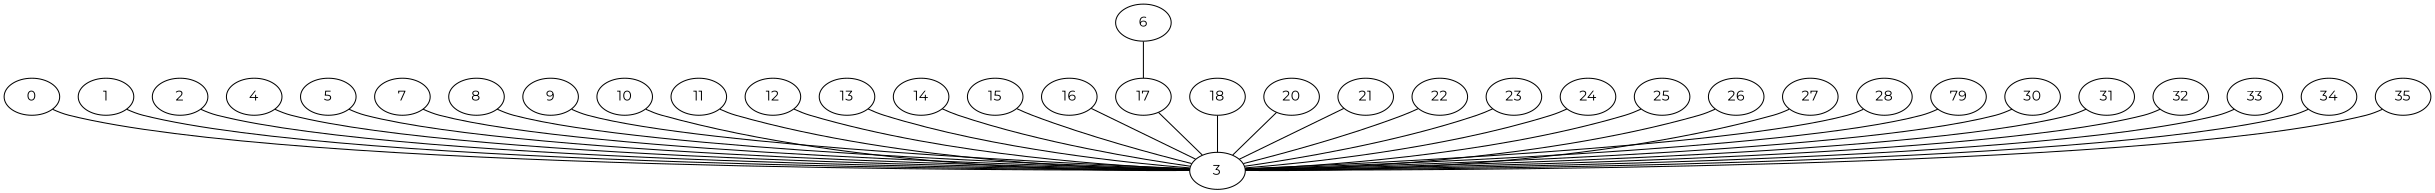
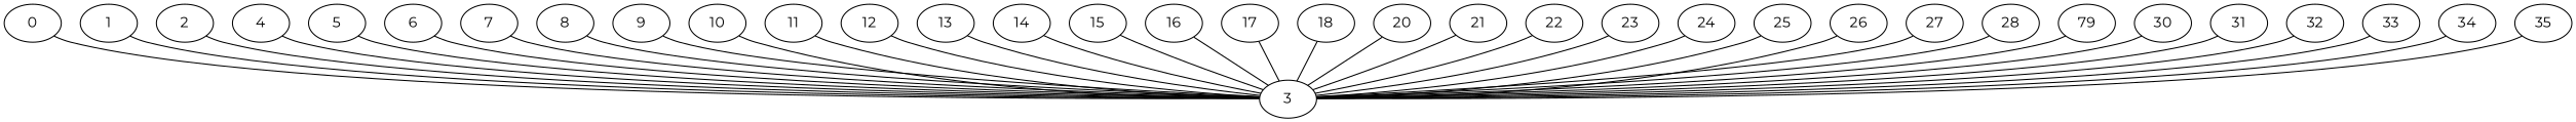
  graph {
    fontname=Montserrat
    node [fontname=Montserrat]
    edge [fontname=Montserrat]
    0
    3
    1
    2
    4
    5
    6
    7
    8
    9
    10
    11
    12
    13
    14
    15
    16
    17
    18
    20
    21
    22
    23
    24
    25
    26
    27
    28
    n29 [label=79]
    30
    31
    32
    33
    34
    35
    0 -- 3
    1 -- 3
    2 -- 3
    4 -- 3
    5 -- 3
-   6 -- 17
+   6 -- 3
    7 -- 3
    8 -- 3
    9 -- 3
    10 -- 3
    11 -- 3
    12 -- 3
    13 -- 3
    14 -- 3
    15 -- 3
    16 -- 3
    17 -- 3
    18 -- 3
    20 -- 3
    21 -- 3
    22 -- 3
    23 -- 3
    24 -- 3
    25 -- 3
    26 -- 3
    27 -- 3
    28 -- 3
    n29 -- 3
    30 -- 3
    31 -- 3
    32 -- 3
    33 -- 3
    34 -- 3
    35 -- 3
  }
